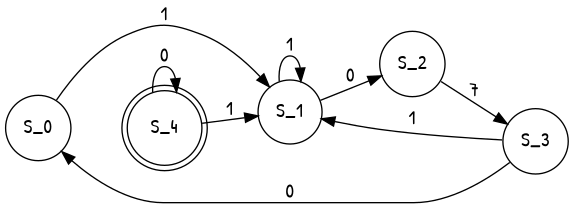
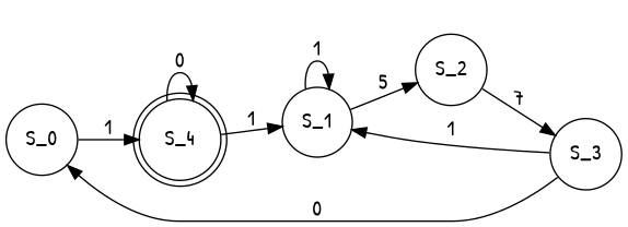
  digraph {
    fontname="Patrick Hand"
    rankdir=LR
    node [fontname="Patrick Hand" shape=circle]
    edge [fontname="Patrick Hand"]
    S_0
    S_1
    S_2
    S_3
    S_4 [shape=doublecircle]
-   S_0 -> S_1 [label=1]
+   S_0 -> S_4 [label=1]
    S_1 -> S_1 [label=1]
-   S_1 -> S_2 [label=0]
+   S_1 -> S_2 [label=5]
    S_2 -> S_3 [label=7]
    S_3 -> S_0 [label=0]
    S_3 -> S_1 [label=1]
    S_4 -> S_1 [label=1]
    S_4 -> S_4 [label=0]
  }
